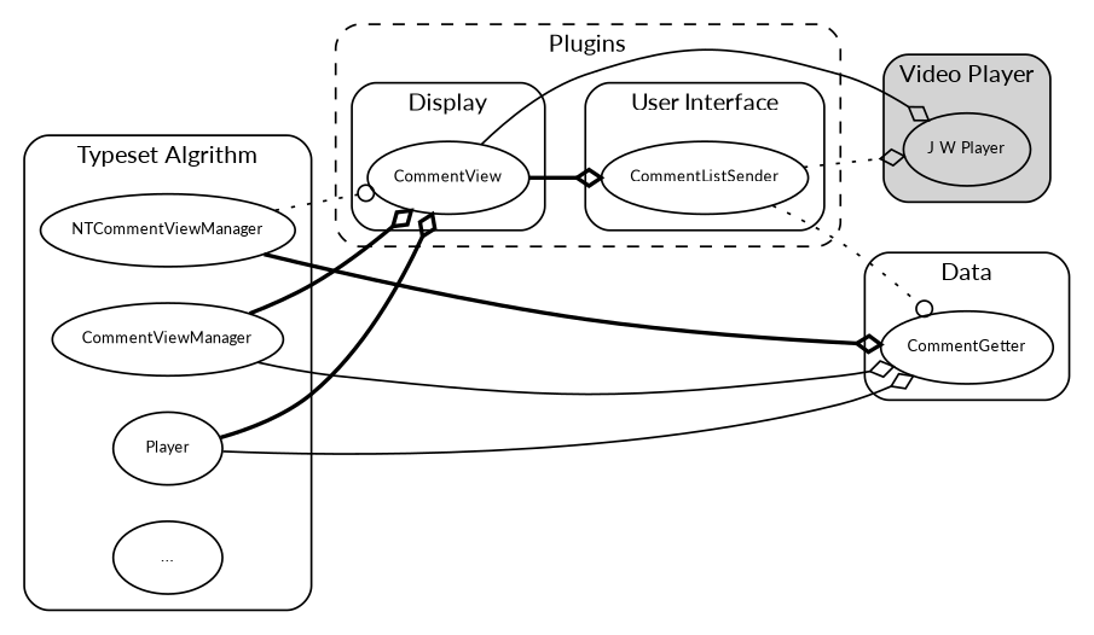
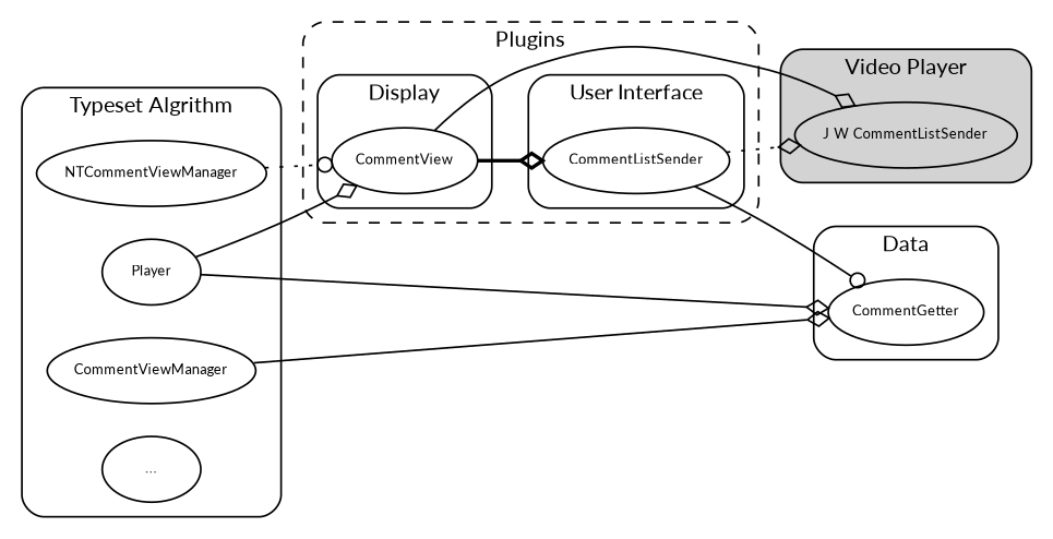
  digraph {
    fontname=Lato
    fontsize=12
    rankdir=LR
    style=rounded
    node [fontname=Lato fontsize=8]
    edge [arrowhead=odiamond fontname=Lato fontsize=8 style=solid]
    CommentListSender
    CommentView
    CommentGetter
    CommentViewManager
    n5 [label=Player]
    NTCommentViewManager
    "..."
-   "J W Player"
+   "J W Player" [label="J W CommentListSender"]
    subgraph cluster_1 {
      label=Plugins
      style="rounded,dashed"
      subgraph cluster_2 {
        label="User Interface"
        style="rounded,solid"
        CommentListSender
      }
      subgraph cluster_3 {
        label=Display
        style="rounded,solid"
        CommentView
      }
    }
    subgraph cluster_4 {
      label=Data
      CommentGetter
    }
    subgraph cluster_5 {
      label="Typeset Algrithm"
      rank=same
      CommentViewManager
      n5
      NTCommentViewManager
      "..."
    }
    subgraph cluster_6 {
      label="Video Player"
      style="filled,rounded"
      "J W Player"
    }
-   CommentListSender -> CommentGetter [arrowhead=odot style=dotted]
+   CommentListSender -> CommentGetter [arrowhead=odot]
    CommentListSender -> "J W Player" [style=dotted]
    CommentView -> CommentListSender [style=bold]
    CommentView -> CommentGetter [style=invis]
    CommentView -> "J W Player"
-   CommentViewManager -> CommentView [style=bold]
    CommentViewManager -> CommentGetter
-   n5 -> CommentView [style=bold]
+   n5 -> CommentView
    n5 -> CommentGetter
    NTCommentViewManager -> CommentView [arrowhead=odot style=dotted]
-   NTCommentViewManager -> CommentGetter [style=bold]
  }
